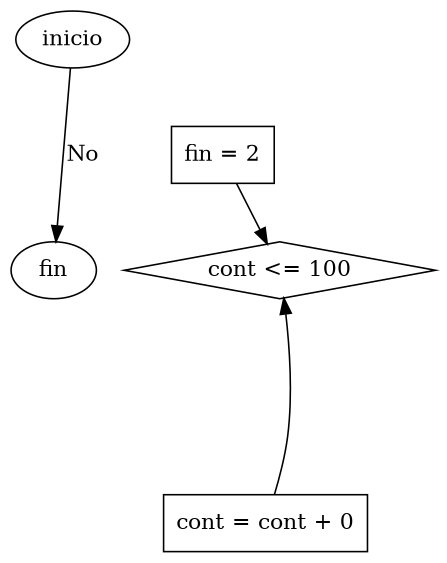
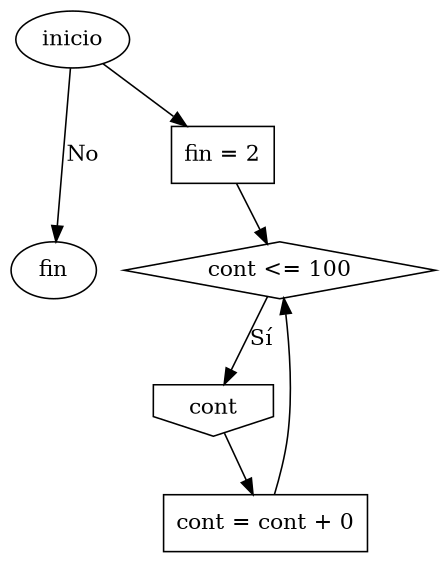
  digraph {
    node [shape=ellipse]
    n1 [label="cont <= 100" shape=diamond]
    n2 [label=fin]
+   n3 [label=cont shape=invhouse]
    n4 [label=inicio]
    n5 [label="fin = 2" shape=box]
    n6 [label="cont = cont + 0" shape=box]
    subgraph sub_1 {
      rank=same
      n1
      n2
    }
+   n1 -> n3 [label="Sí"]
+   n3 -> n6
    n4 -> n2 [label=No]
+   n4 -> n5
    n5 -> n1
    n6 -> n1
  }
